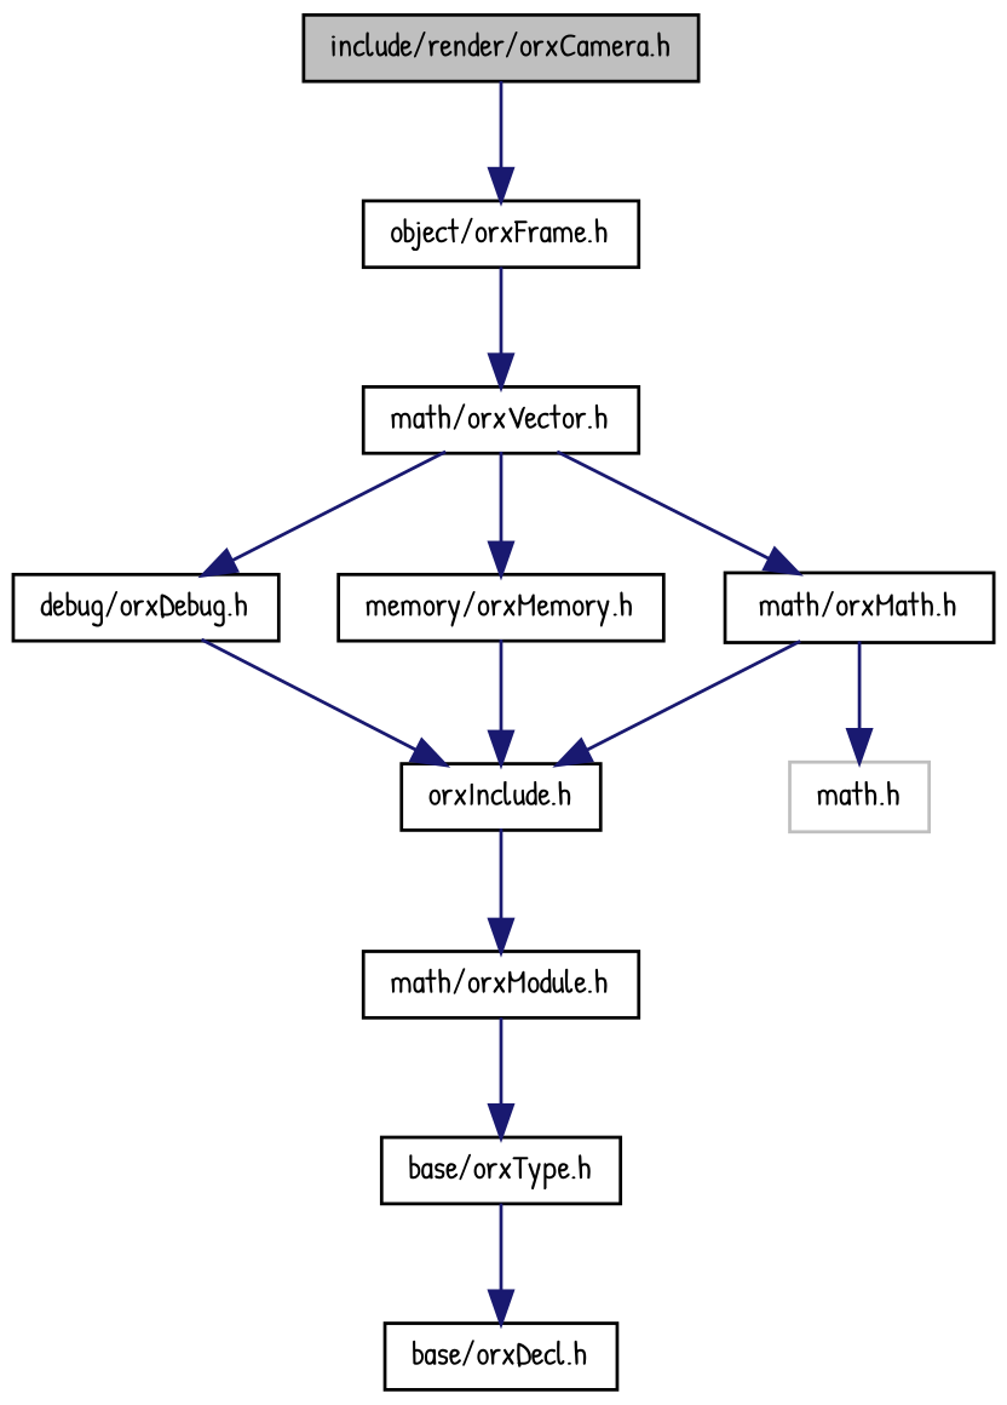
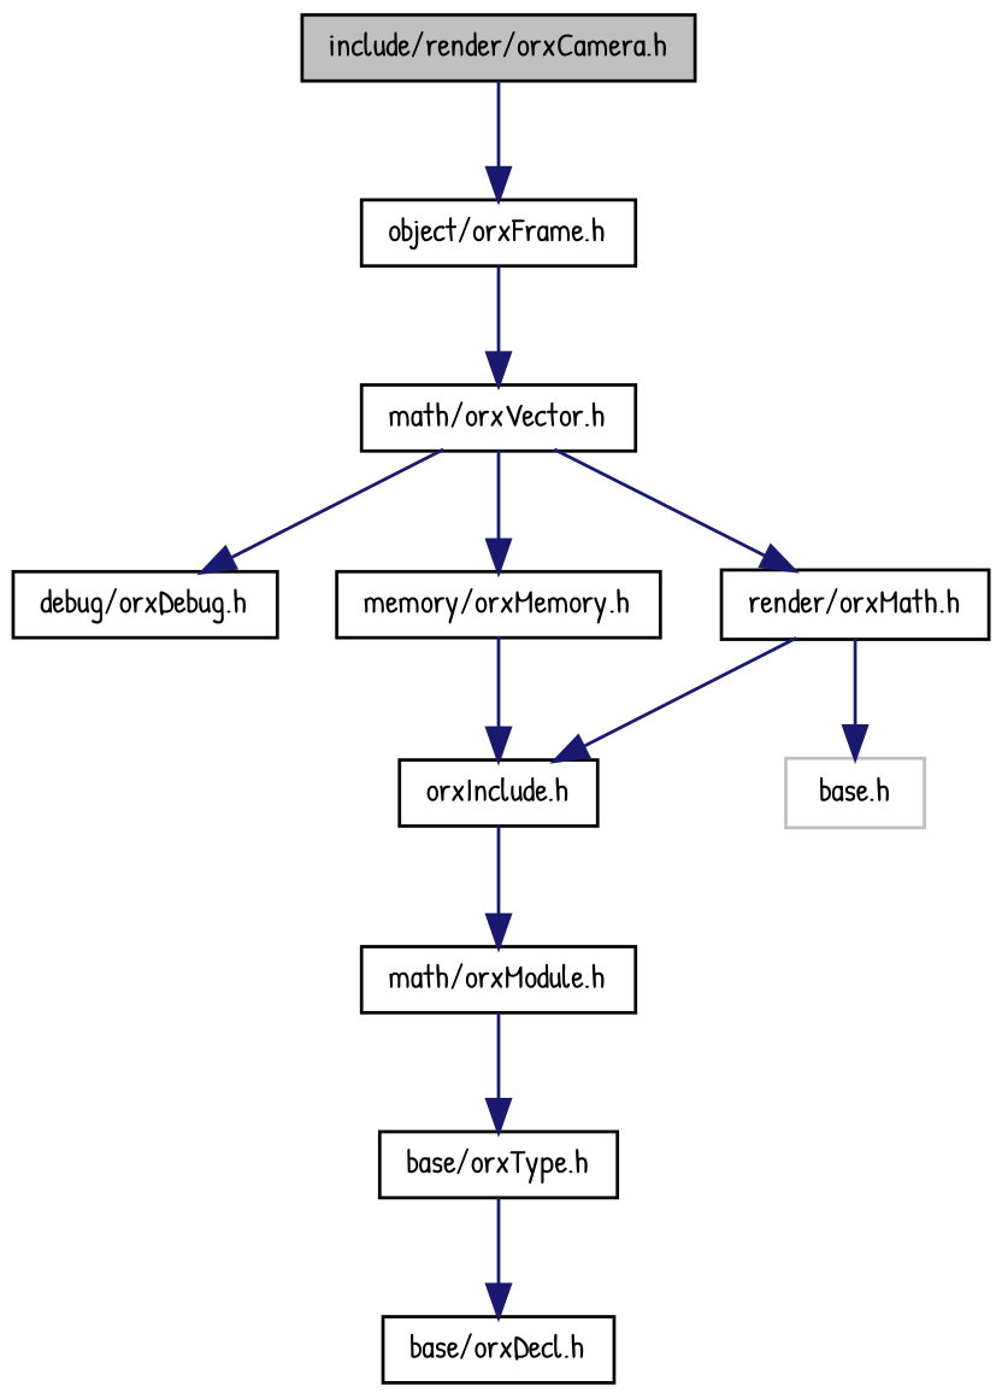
  digraph {
    fontname="Patrick Hand"
    node [color=black fontname="Patrick Hand" fontsize=10 shape=record]
    edge [color=midnightblue fontname="Patrick Hand" fontsize=10 labelfontname=FreeSans labelfontsize=10 style=solid]
    n1 [fillcolor=grey75 fontcolor=black height=0.2 label="include/render/orxCamera.h" style=filled width=0.4]
    n2 [height=0.2 label="object/orxFrame.h" width=0.4]
    n3 [height=0.2 label="orxInclude.h" width=0.4]
    n4 [height=0.2 label="math/orxModule.h" width=0.4]
    n5 [height=0.2 label="math/orxVector.h" width=0.4]
    n6 [height=0.2 label="base/orxType.h" width=0.4]
    n7 [height=0.2 label="base/orxDecl.h" width=0.4]
    n8 [height=0.2 label="debug/orxDebug.h" width=0.4]
    n9 [height=0.2 label="memory/orxMemory.h" width=0.4]
-   n10 [height=0.2 label="math/orxMath.h" width=0.4]
-   n11 [color=grey75 height=0.2 label="math.h" width=0.4]
+   n10 [height=0.2 label="render/orxMath.h" width=0.4]
+   n11 [color=grey75 height=0.2 label="base.h" width=0.4]
    n1 -> n2
    n2 -> n5
    n3 -> n4
    n4 -> n6
    n5 -> n8
    n5 -> n9
    n5 -> n10
    n6 -> n7
-   n8 -> n3
    n9 -> n3
    n10 -> n3
    n10 -> n11
  }
